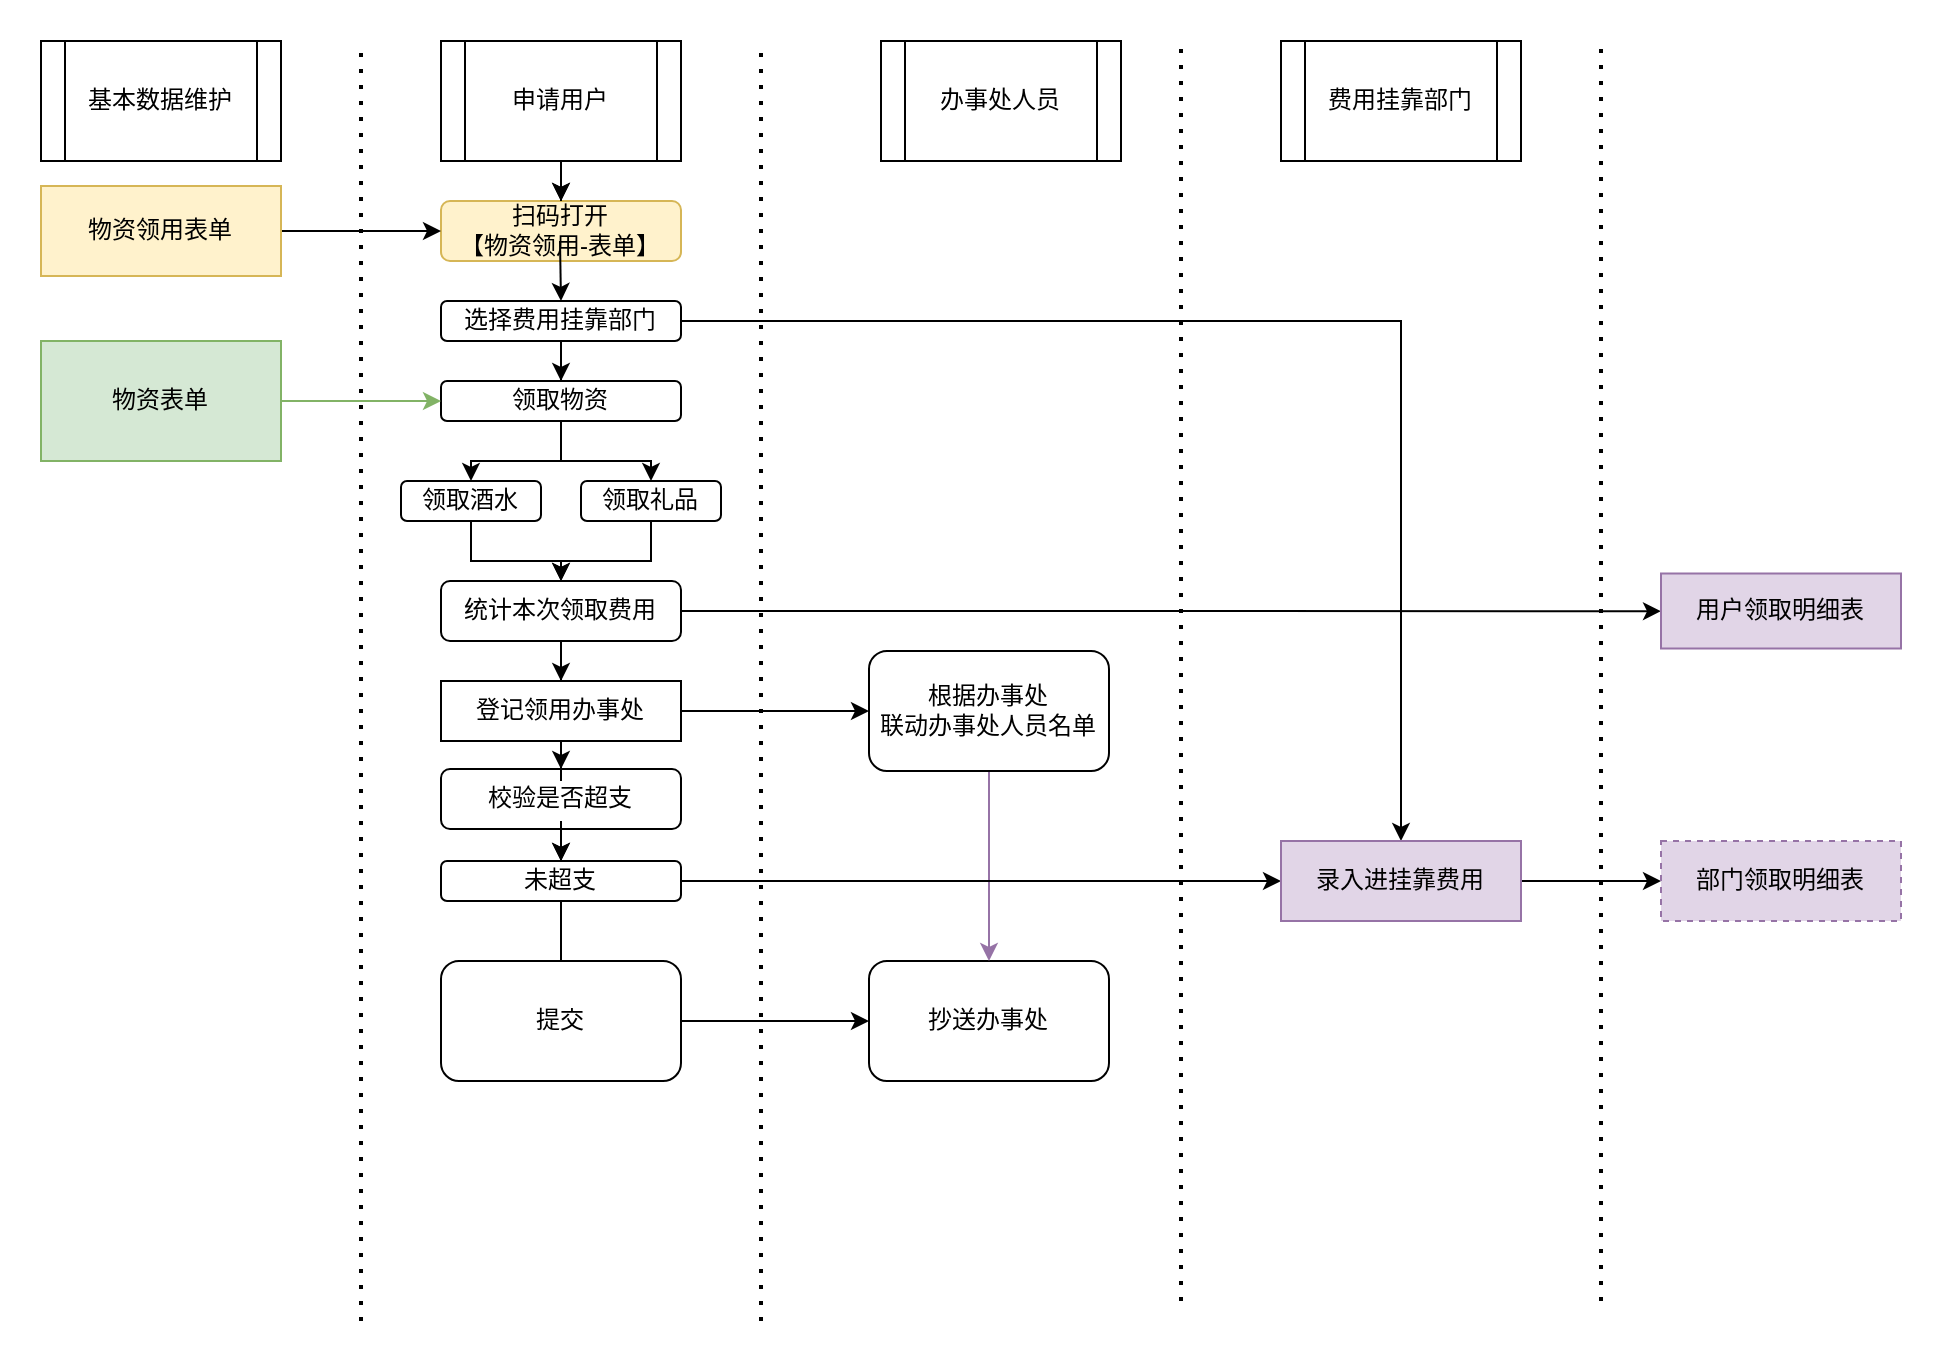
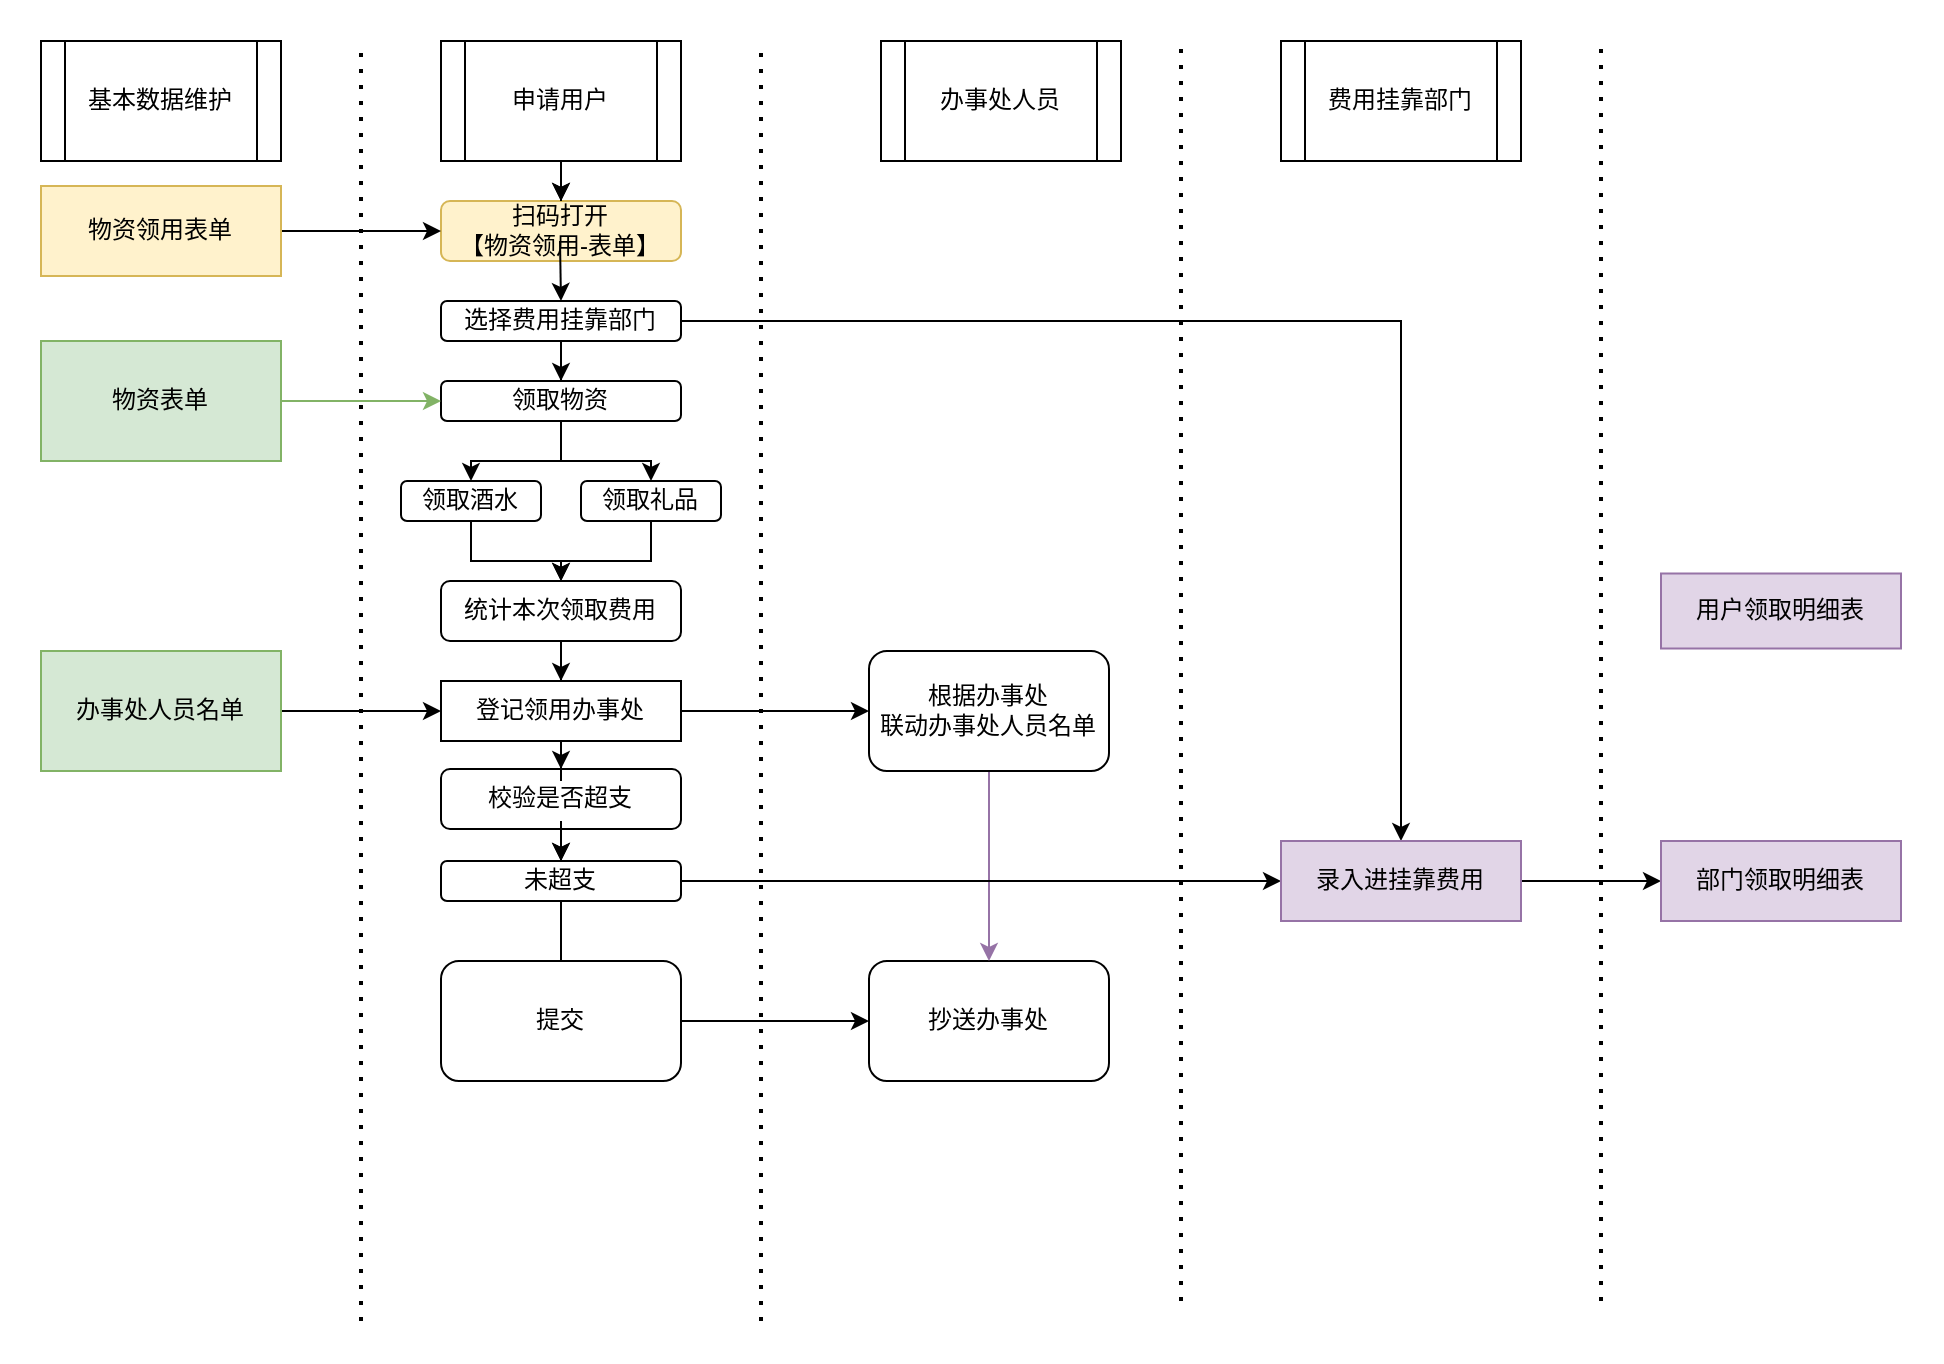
  <mxCell id="0" />
  <mxCell id="1" parent="0" />
  <mxCell id="2" value="扫码打开&lt;br&gt;【物资领用-表单】" style="rounded=1;whiteSpace=wrap;html=1;fillColor=#fff2cc;strokeColor=#d6b656;" vertex="1" parent="1"><mxGeometry x="220" y="100" width="120" height="30" as="geometry" /></mxCell>
  <mxCell id="3" value="" style="endArrow=classic;html=1;rounded=0;" edge="1" parent="1"><mxGeometry width="50" height="50" relative="1" as="geometry"><mxPoint x="279.5" y="120" as="sourcePoint" /><mxPoint x="280" y="150" as="targetPoint" /></mxGeometry></mxCell>
  <mxCell id="4" style="edgeStyle=orthogonalEdgeStyle;rounded=0;orthogonalLoop=1;jettySize=auto;html=1;entryX=0.5;entryY=0;entryDx=0;entryDy=0;" edge="1" parent="1" source="6" target="24"><mxGeometry relative="1" as="geometry" /></mxCell>
  <mxCell id="5" style="edgeStyle=orthogonalEdgeStyle;rounded=0;orthogonalLoop=1;jettySize=auto;html=1;entryX=0.5;entryY=0;entryDx=0;entryDy=0;" edge="1" parent="1" source="6" target="26"><mxGeometry relative="1" as="geometry" /></mxCell>
  <mxCell id="6" value="领取物资" style="rounded=1;whiteSpace=wrap;html=1;" vertex="1" parent="1"><mxGeometry x="220" y="190" width="120" height="20" as="geometry" /></mxCell>
  <mxCell id="7" style="edgeStyle=orthogonalEdgeStyle;rounded=0;orthogonalLoop=1;jettySize=auto;html=1;entryX=0.5;entryY=0;entryDx=0;entryDy=0;endArrow=none;" edge="1" parent="1" source="47" target="11"><mxGeometry relative="1" as="geometry" /></mxCell>
  <mxCell id="8" style="edgeStyle=orthogonalEdgeStyle;rounded=0;orthogonalLoop=1;jettySize=auto;html=1;entryX=0.5;entryY=0;entryDx=0;entryDy=0;" edge="1" parent="1" source="9" target="47"><mxGeometry relative="1" as="geometry" /></mxCell>
  <mxCell id="9" value="校验是否超支" style="rounded=1;whiteSpace=wrap;html=1;" vertex="1" parent="1"><mxGeometry x="220" y="384" width="120" height="30" as="geometry" /></mxCell>
  <mxCell id="10" style="edgeStyle=orthogonalEdgeStyle;rounded=0;orthogonalLoop=1;jettySize=auto;html=1;entryX=0;entryY=0.5;entryDx=0;entryDy=0;" edge="1" parent="1" source="11" target="17"><mxGeometry relative="1" as="geometry" /></mxCell>
  <mxCell id="11" value="提交" style="rounded=1;whiteSpace=wrap;html=1;" vertex="1" parent="1"><mxGeometry x="220" y="480" width="120" height="60" as="geometry" /></mxCell>
  <mxCell id="12" style="edgeStyle=orthogonalEdgeStyle;rounded=0;orthogonalLoop=1;jettySize=auto;html=1;entryX=0.5;entryY=0;entryDx=0;entryDy=0;" edge="1" parent="1" source="14" target="2"><mxGeometry relative="1" as="geometry" /></mxCell>
  <mxCell id="13" style="edgeStyle=orthogonalEdgeStyle;rounded=0;orthogonalLoop=1;jettySize=auto;html=1;entryX=0.5;entryY=0;entryDx=0;entryDy=0;" edge="1" parent="1" source="14" target="2"><mxGeometry relative="1" as="geometry" /></mxCell>
  <mxCell id="14" value="申请用户" style="shape=process;whiteSpace=wrap;html=1;backgroundOutline=1;" vertex="1" parent="1"><mxGeometry x="220" y="20" width="120" height="60" as="geometry" /></mxCell>
  <mxCell id="15" value="办事处人员" style="shape=process;whiteSpace=wrap;html=1;backgroundOutline=1;" vertex="1" parent="1"><mxGeometry x="440" y="20" width="120" height="60" as="geometry" /></mxCell>
  <mxCell id="16" value="" style="endArrow=none;dashed=1;html=1;dashPattern=1 3;strokeWidth=2;rounded=0;" edge="1" parent="1"><mxGeometry width="50" height="50" relative="1" as="geometry"><mxPoint x="380" y="660" as="sourcePoint" /><mxPoint x="380" y="20" as="targetPoint" /></mxGeometry></mxCell>
  <mxCell id="17" value="抄送办事处" style="rounded=1;whiteSpace=wrap;html=1;" vertex="1" parent="1"><mxGeometry x="434" y="480" width="120" height="60" as="geometry" /></mxCell>
  <mxCell id="18" value="" style="endArrow=none;dashed=1;html=1;dashPattern=1 3;strokeWidth=2;rounded=0;" edge="1" parent="1"><mxGeometry width="50" height="50" relative="1" as="geometry"><mxPoint x="590" y="650" as="sourcePoint" /><mxPoint x="590" y="20" as="targetPoint" /></mxGeometry></mxCell>
  <mxCell id="19" value="费用挂靠部门" style="shape=process;whiteSpace=wrap;html=1;backgroundOutline=1;" vertex="1" parent="1"><mxGeometry x="640" y="20" width="120" height="60" as="geometry" /></mxCell>
  <mxCell id="20" style="edgeStyle=orthogonalEdgeStyle;rounded=0;orthogonalLoop=1;jettySize=auto;html=1;entryX=0.5;entryY=0;entryDx=0;entryDy=0;" edge="1" parent="1" source="22" target="6"><mxGeometry relative="1" as="geometry" /></mxCell>
  <mxCell id="21" style="edgeStyle=orthogonalEdgeStyle;rounded=0;orthogonalLoop=1;jettySize=auto;html=1;entryX=0.5;entryY=0;entryDx=0;entryDy=0;" edge="1" parent="1" source="22" target="49"><mxGeometry relative="1" as="geometry" /></mxCell>
  <mxCell id="22" value="选择费用挂靠部门" style="rounded=1;whiteSpace=wrap;html=1;" vertex="1" parent="1"><mxGeometry x="220" y="150" width="120" height="20" as="geometry" /></mxCell>
  <mxCell id="23" style="edgeStyle=orthogonalEdgeStyle;rounded=0;orthogonalLoop=1;jettySize=auto;html=1;entryX=0.5;entryY=0;entryDx=0;entryDy=0;" edge="1" parent="1" source="24" target="29"><mxGeometry relative="1" as="geometry" /></mxCell>
  <mxCell id="24" value="领取酒水" style="rounded=1;whiteSpace=wrap;html=1;" vertex="1" parent="1"><mxGeometry x="200" y="240" width="70" height="20" as="geometry" /></mxCell>
  <mxCell id="25" style="edgeStyle=orthogonalEdgeStyle;rounded=0;orthogonalLoop=1;jettySize=auto;html=1;entryX=0.5;entryY=0;entryDx=0;entryDy=0;" edge="1" parent="1" source="26" target="29"><mxGeometry relative="1" as="geometry" /></mxCell>
  <mxCell id="26" value="领取礼品" style="rounded=1;whiteSpace=wrap;html=1;" vertex="1" parent="1"><mxGeometry x="290" y="240" width="70" height="20" as="geometry" /></mxCell>
  <mxCell id="27" style="edgeStyle=orthogonalEdgeStyle;rounded=0;orthogonalLoop=1;jettySize=auto;html=1;entryX=0.5;entryY=0;entryDx=0;entryDy=0;" edge="1" parent="1" source="34" target="9"><mxGeometry relative="1" as="geometry" /></mxCell>
- <mxCell id="28" style="edgeStyle=orthogonalEdgeStyle;rounded=0;orthogonalLoop=1;jettySize=auto;html=1;" edge="1" parent="1" source="29" target="44"><mxGeometry relative="1" as="geometry" /></mxCell>
  <mxCell id="29" value="统计本次领取费用" style="rounded=1;whiteSpace=wrap;html=1;" vertex="1" parent="1"><mxGeometry x="220" y="290" width="120" height="30" as="geometry" /></mxCell>
  <mxCell id="30" value="" style="endArrow=none;dashed=1;html=1;dashPattern=1 3;strokeWidth=2;rounded=0;" edge="1" parent="1"><mxGeometry width="50" height="50" relative="1" as="geometry"><mxPoint x="800" y="650" as="sourcePoint" /><mxPoint x="800" y="20" as="targetPoint" /></mxGeometry></mxCell>
  <mxCell id="31" value="基本数据维护" style="shape=process;whiteSpace=wrap;html=1;backgroundOutline=1;" vertex="1" parent="1"><mxGeometry x="20" y="20" width="120" height="60" as="geometry" /></mxCell>
  <mxCell id="32" value="" style="edgeStyle=orthogonalEdgeStyle;rounded=0;orthogonalLoop=1;jettySize=auto;html=1;entryX=0.5;entryY=0;entryDx=0;entryDy=0;" edge="1" parent="1" source="29" target="34"><mxGeometry relative="1" as="geometry"><mxPoint x="280" y="320" as="sourcePoint" /><mxPoint x="280" y="390" as="targetPoint" /></mxGeometry></mxCell>
  <mxCell id="33" value="" style="edgeStyle=orthogonalEdgeStyle;rounded=0;orthogonalLoop=1;jettySize=auto;html=1;" edge="1" parent="1" source="34" target="36"><mxGeometry relative="1" as="geometry" /></mxCell>
  <mxCell id="34" value="登记领用办事处" style="whiteSpace=wrap;html=1;rounded=0;" vertex="1" parent="1"><mxGeometry x="220" y="340" width="120" height="30" as="geometry" /></mxCell>
  <mxCell id="35" style="edgeStyle=orthogonalEdgeStyle;rounded=0;orthogonalLoop=1;jettySize=auto;html=1;entryX=0.5;entryY=0;entryDx=0;entryDy=0;fillColor=#e1d5e7;strokeColor=#9673a6;" edge="1" parent="1" source="36" target="17"><mxGeometry relative="1" as="geometry" /></mxCell>
  <mxCell id="36" value="根据办事处&lt;br&gt;联动办事处人员名单" style="rounded=1;whiteSpace=wrap;html=1;" vertex="1" parent="1"><mxGeometry x="434" y="325" width="120" height="60" as="geometry" /></mxCell>
  <mxCell id="37" style="edgeStyle=orthogonalEdgeStyle;rounded=0;orthogonalLoop=1;jettySize=auto;html=1;fillColor=#d5e8d4;strokeColor=#82b366;" edge="1" parent="1" source="38" target="6"><mxGeometry relative="1" as="geometry" /></mxCell>
  <mxCell id="38" value="物资表单" style="rounded=0;whiteSpace=wrap;html=1;fillColor=#d5e8d4;strokeColor=#82b366;" vertex="1" parent="1"><mxGeometry x="20" y="170" width="120" height="60" as="geometry" /></mxCell>
  <mxCell id="39" value="" style="endArrow=none;dashed=1;html=1;dashPattern=1 3;strokeWidth=2;rounded=0;" edge="1" parent="1"><mxGeometry width="50" height="50" relative="1" as="geometry"><mxPoint x="180" y="660" as="sourcePoint" /><mxPoint x="180" y="20" as="targetPoint" /></mxGeometry></mxCell>
+ <mxCell id="40" style="edgeStyle=orthogonalEdgeStyle;rounded=0;orthogonalLoop=1;jettySize=auto;html=1;entryX=0;entryY=0.5;entryDx=0;entryDy=0;" edge="1" parent="1" source="41" target="34"><mxGeometry relative="1" as="geometry" /></mxCell>
+ <mxCell id="41" value="办事处人员名单" style="rounded=0;whiteSpace=wrap;html=1;fillColor=#d5e8d4;strokeColor=#82b366;" vertex="1" parent="1"><mxGeometry x="20" y="325" width="120" height="60" as="geometry" /></mxCell>
  <mxCell id="42" style="edgeStyle=orthogonalEdgeStyle;rounded=0;orthogonalLoop=1;jettySize=auto;html=1;entryX=0;entryY=0.5;entryDx=0;entryDy=0;" edge="1" parent="1" source="43" target="2"><mxGeometry relative="1" as="geometry" /></mxCell>
  <mxCell id="43" value="物资领用表单" style="rounded=0;whiteSpace=wrap;html=1;fillColor=#fff2cc;strokeColor=#d6b656;" vertex="1" parent="1"><mxGeometry x="20" y="92.5" width="120" height="45" as="geometry" /></mxCell>
  <mxCell id="44" value="用户领取明细表" style="rounded=0;whiteSpace=wrap;html=1;fillColor=#e1d5e7;strokeColor=#9673a6;" vertex="1" parent="1"><mxGeometry x="830" y="286.25" width="120" height="37.5" as="geometry" /></mxCell>
  <mxCell id="45" value="" style="edgeStyle=orthogonalEdgeStyle;rounded=0;orthogonalLoop=1;jettySize=auto;html=1;entryX=0.5;entryY=0;entryDx=0;entryDy=0;" edge="1" parent="1" source="9" target="47"><mxGeometry relative="1" as="geometry"><mxPoint x="280" y="420" as="sourcePoint" /><mxPoint x="280" y="530" as="targetPoint" /></mxGeometry></mxCell>
  <mxCell id="46" style="edgeStyle=orthogonalEdgeStyle;rounded=0;orthogonalLoop=1;jettySize=auto;html=1;" edge="1" parent="1" source="47" target="49"><mxGeometry relative="1" as="geometry" /></mxCell>
  <mxCell id="47" value="未超支" style="rounded=1;whiteSpace=wrap;html=1;" vertex="1" parent="1"><mxGeometry x="220" y="430" width="120" height="20" as="geometry" /></mxCell>
  <mxCell id="48" value="" style="edgeStyle=orthogonalEdgeStyle;rounded=0;orthogonalLoop=1;jettySize=auto;html=1;" edge="1" parent="1" source="49" target="50"><mxGeometry relative="1" as="geometry" /></mxCell>
  <mxCell id="49" value="录入进挂靠费用" style="rounded=0;whiteSpace=wrap;html=1;fillColor=#e1d5e7;strokeColor=#9673a6;" vertex="1" parent="1"><mxGeometry x="640" y="420" width="120" height="40" as="geometry" /></mxCell>
- <mxCell id="50" value="部门领取明细表" style="rounded=0;whiteSpace=wrap;html=1;fillColor=#e1d5e7;strokeColor=#9673a6;dashed=1;" vertex="1" parent="1"><mxGeometry x="830" y="420" width="120" height="40" as="geometry" /></mxCell>
+ <mxCell id="50" value="部门领取明细表" style="rounded=0;whiteSpace=wrap;html=1;fillColor=#e1d5e7;strokeColor=#9673a6;" vertex="1" parent="1"><mxGeometry x="830" y="420" width="120" height="40" as="geometry" /></mxCell>
